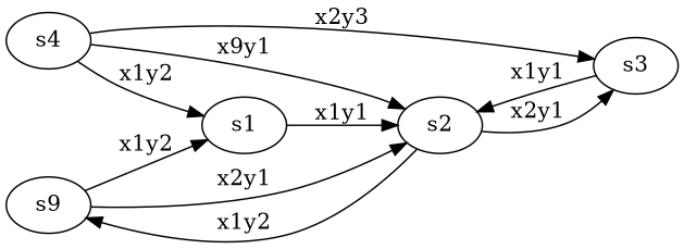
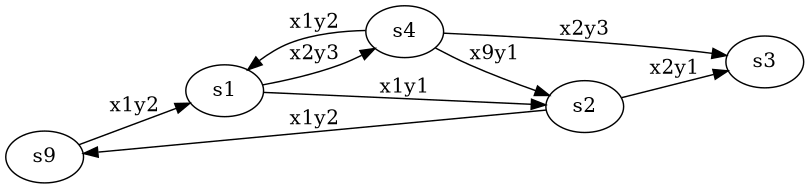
  digraph {
    rankdir=LR
    n1 [label=s9]
    s1
    s2
    s4
    s3
    n1 -> s1 [label=x1y2]
-   n1 -> s2 [label=x2y1]
    s1 -> s2 [label=x1y1]
+   s1 -> s4 [label=x2y3]
    s2 -> n1 [label=x1y2]
    s2 -> s3 [label=x2y1]
    s4 -> s1 [label=x1y2]
    s4 -> s2 [label=x9y1]
    s4 -> s3 [label=x2y3]
-   s3 -> s2 [label=x1y1]
  }
